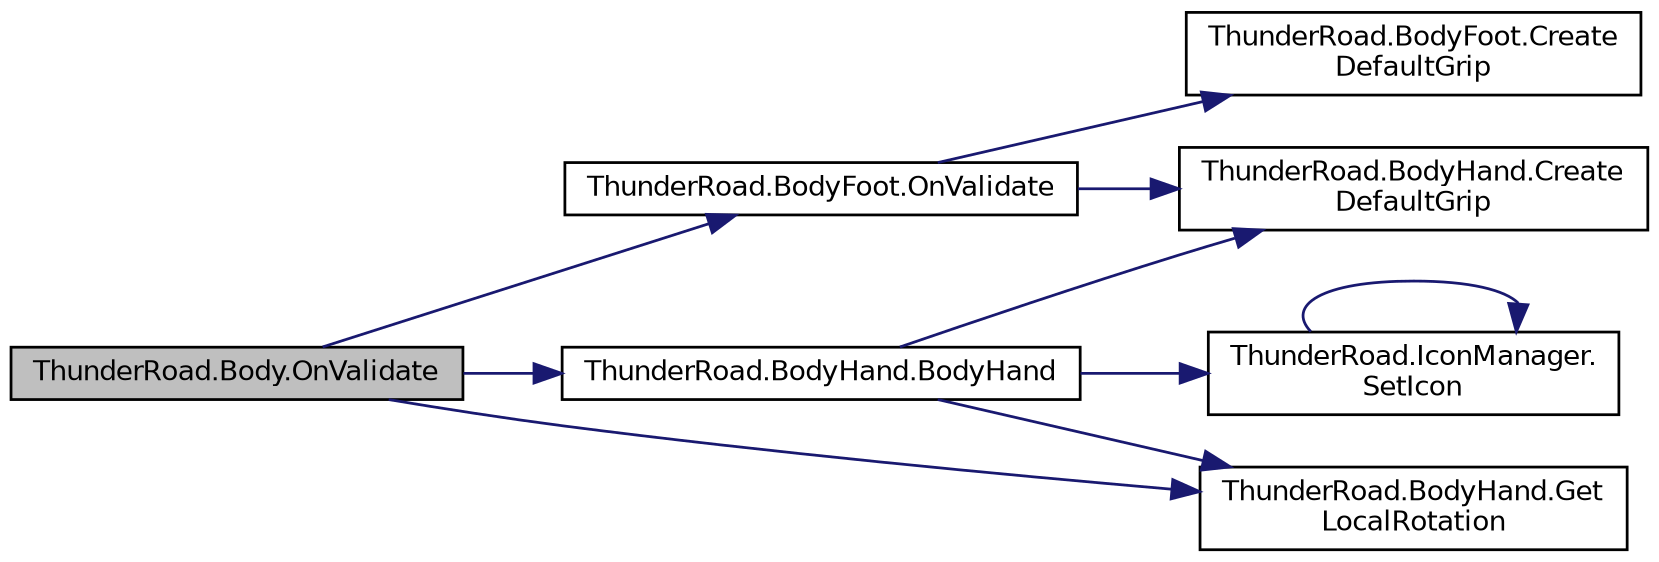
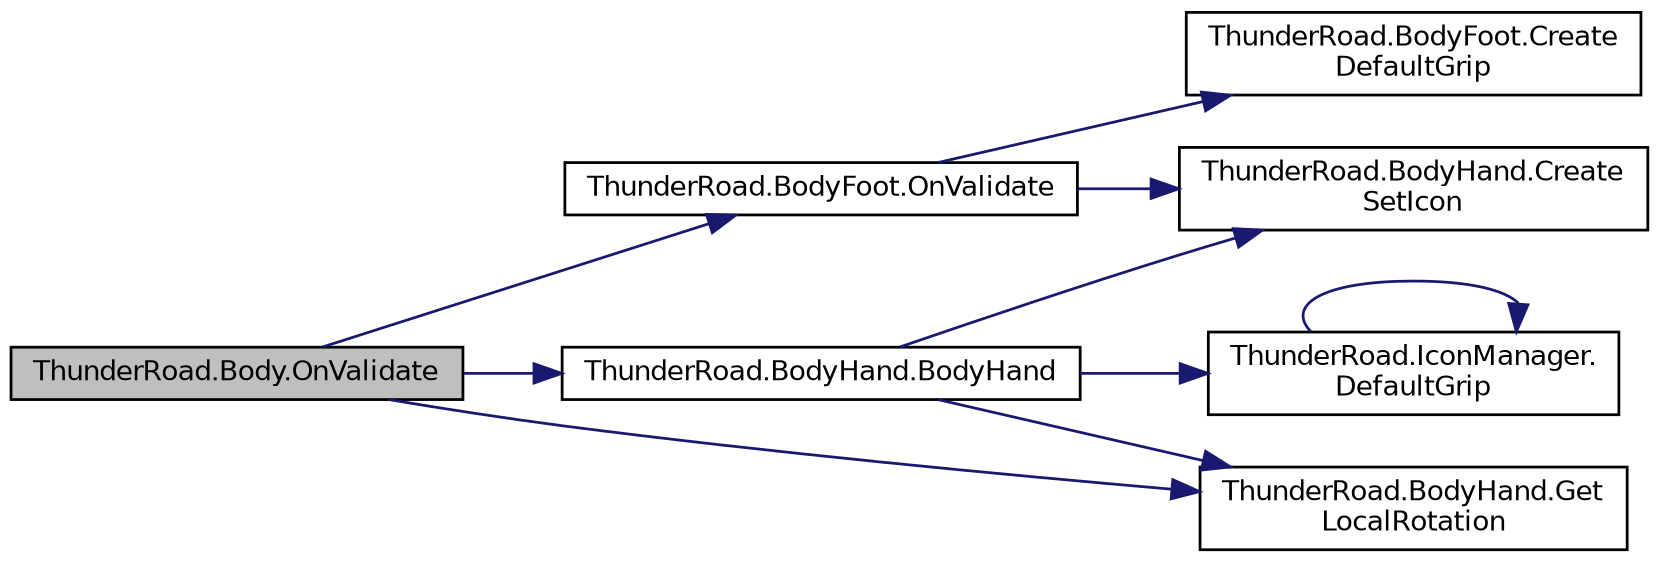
  digraph {
    rankdir=LR
    node [color=black fillcolor=white fontname=Helvetica fontsize=10 shape=record style=filled]
    edge [color=midnightblue fontname=Helvetica fontsize=10 labelfontname=Helvetica labelfontsize=10 style=solid]
    n1 [fillcolor=grey75 fontcolor=black height=0.2 label="ThunderRoad.Body.OnValidate" width=0.4]
    n2 [height=0.2 label="ThunderRoad.BodyFoot.OnValidate" width=0.4]
    n3 [height=0.2 label="ThunderRoad.BodyHand.BodyHand" width=0.4]
    n4 [height=0.2 label="ThunderRoad.BodyHand.Get\lLocalRotation" width=0.4]
    n5 [height=0.2 label="ThunderRoad.BodyFoot.Create\lDefaultGrip" width=0.4]
-   n6 [height=0.2 label="ThunderRoad.BodyHand.Create\lDefaultGrip" width=0.4]
-   n7 [height=0.2 label="ThunderRoad.IconManager.\lSetIcon" width=0.4]
+   n6 [height=0.2 label="ThunderRoad.BodyHand.Create\lSetIcon" width=0.4]
+   n7 [height=0.2 label="ThunderRoad.IconManager.\lDefaultGrip" width=0.4]
    n1 -> n2
    n1 -> n3
    n1 -> n4
    n2 -> n5
    n2 -> n6
    n3 -> n4
    n3 -> n6
    n3 -> n7
    n7 -> n7
  }
